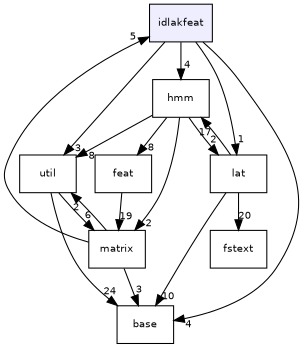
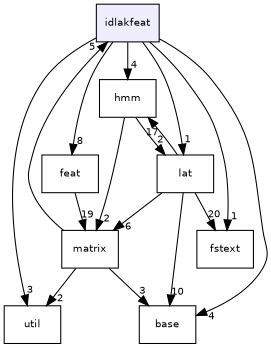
  digraph {
    compound=true
    node [fontname=Helvetica fontsize=10 shape=box]
    edge [headlabel=2 labeldistance=1.5 labelfontname=Helvetica labelfontsize=10]
    n1 [fillcolor="#eeeeff" label=idlakfeat pencolor=black style=filled]
    n2 [label=feat]
    n3 [label=util]
    n4 [label=base]
    n5 [label=fstext]
    n6 [label=hmm]
    n7 [label=lat]
    n8 [label=matrix]
-   n6 -> n2 [headlabel=8]
+   n1 -> n2 [headlabel=8]
    n1 -> n3 [headlabel=3]
    n1 -> n4 [headlabel=4]
+   n1 -> n5 [headlabel=1]
    n1 -> n6 [headlabel=4]
    n1 -> n7 [headlabel=1]
    n2 -> n8 [headlabel=19]
-   n3 -> n4 [headlabel=24]
-   n3 -> n8 [headlabel=6]
-   n6 -> n3 [headlabel=8]
+   n7 -> n8 [headlabel=6]
    n6 -> n7
    n6 -> n8
    n7 -> n4 [headlabel=10]
    n7 -> n5 [headlabel=20]
    n7 -> n6 [headlabel=17]
    n8 -> n1 [headlabel=5]
    n8 -> n3
    n8 -> n4 [headlabel=3]
  }
